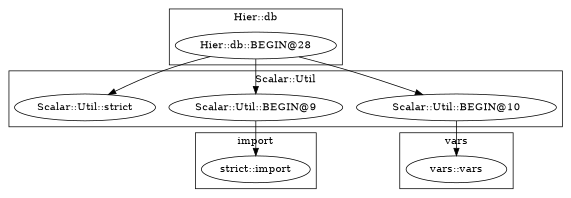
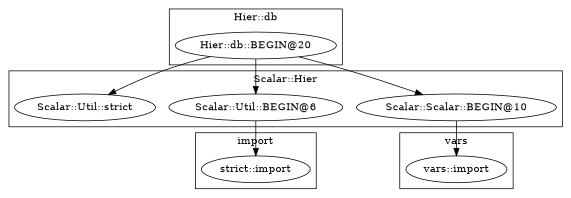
  digraph {
    "strict::import"
-   "vars::import" [label="vars::vars"]
-   "Scalar::Util::BEGIN@9"
-   "Scalar::Util::BEGIN@10"
+   "vars::import"
+   "Scalar::Util::BEGIN@9" [label="Scalar::Util::BEGIN@6"]
+   "Scalar::Util::BEGIN@10" [label="Scalar::Scalar::BEGIN@10"]
    n5 [label="Scalar::Util::strict"]
-   "Hier::db::BEGIN@20" [label="Hier::db::BEGIN@28"]
+   "Hier::db::BEGIN@20"
    subgraph cluster_1 {
      label=import
      "strict::import"
    }
    subgraph cluster_2 {
      label=vars
      "vars::import"
    }
    subgraph cluster_3 {
-     label="Scalar::Util"
+     label="Scalar::Hier"
      "Scalar::Util::BEGIN@9"
      "Scalar::Util::BEGIN@10"
      n5
    }
    subgraph cluster_4 {
      label="Hier::db"
      "Hier::db::BEGIN@20"
    }
    "Scalar::Util::BEGIN@9" -> "strict::import"
    "Scalar::Util::BEGIN@10" -> "vars::import"
    "Hier::db::BEGIN@20" -> "Scalar::Util::BEGIN@9"
    "Hier::db::BEGIN@20" -> "Scalar::Util::BEGIN@10"
    "Hier::db::BEGIN@20" -> n5
  }
